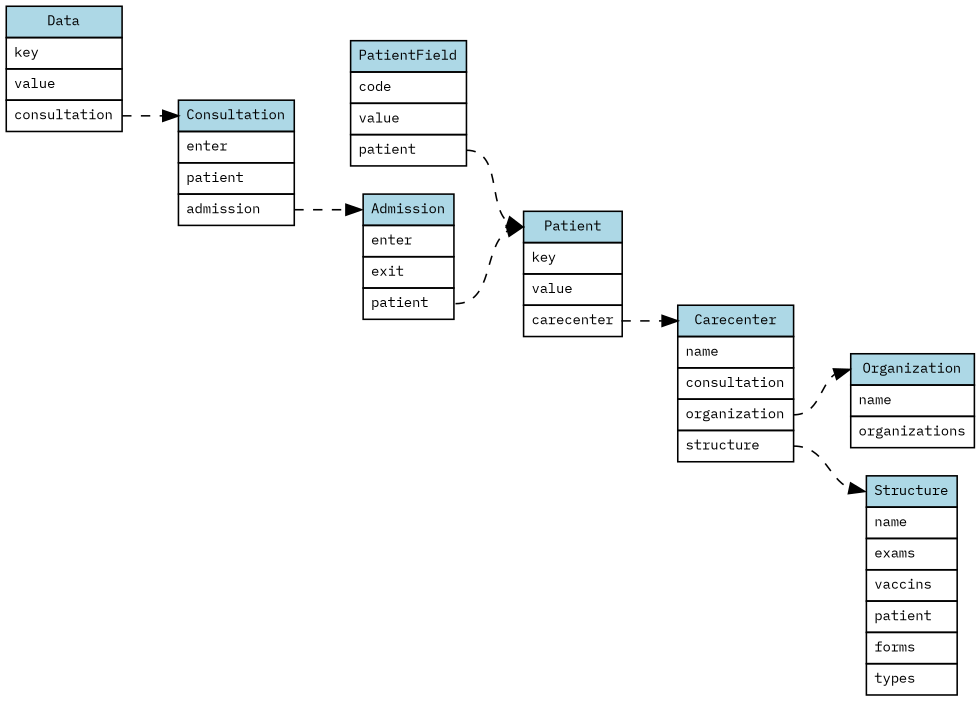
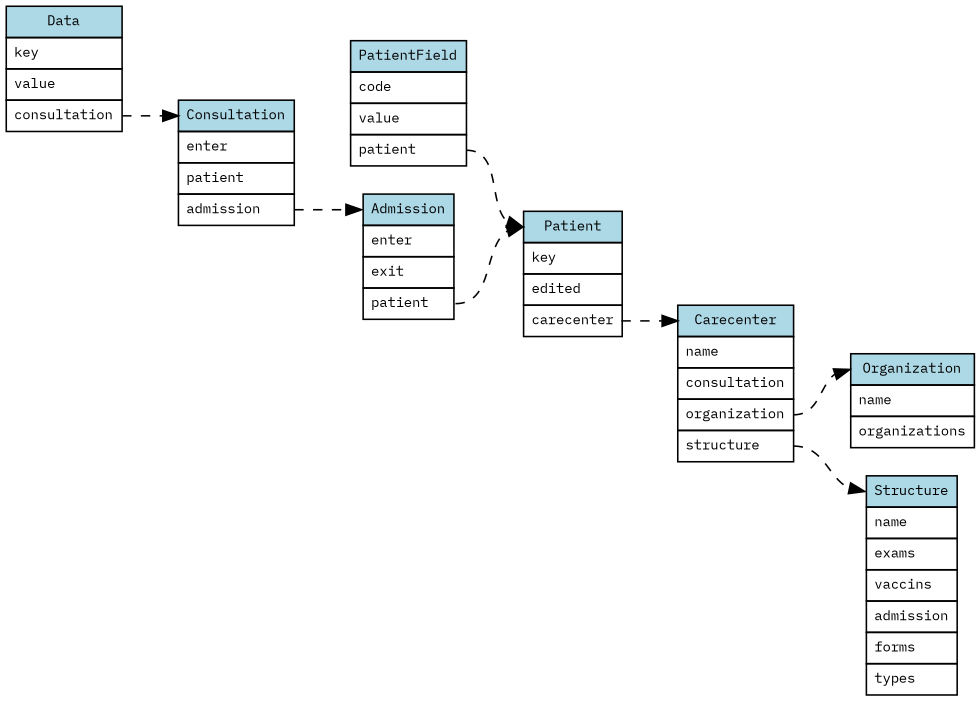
  digraph {
    fontname="IBM Plex Mono"
    rankdir=LR
    splines=true
    node [fontname="IBM Plex Mono" fontsize=9 margin=0 shape=none]
    edge [fontname="IBM Plex Mono" headport=0 style=dashed tailport=patient]
    n1 [label=<         <table border="0" cellborder="1" cellspacing="0" cellpadding="4">         <tr><td port="0" bgcolor="lightblue">Organization</td></tr>         <tr><td align="left">name</td></tr>         <tr><td port="organizations" align="left">organizations</td></tr>         </table>>]
-   n2 [label=<         <table border="0" cellborder="1" cellspacing="0" cellpadding="4">         <tr><td port="0" bgcolor="lightblue">Structure</td></tr>         <tr><td align="left">name</td></tr>         <tr><td align="left">exams</td></tr>         <tr><td align="left">vaccins</td></tr>         <tr><td align="left">patient</td></tr>         <tr><td align="left">forms</td></tr>         <tr><td align="left">types</td></tr>         </table>>]
+   n2 [label=<         <table border="0" cellborder="1" cellspacing="0" cellpadding="4">         <tr><td port="0" bgcolor="lightblue">Structure</td></tr>         <tr><td align="left">name</td></tr>         <tr><td align="left">exams</td></tr>         <tr><td align="left">vaccins</td></tr>         <tr><td align="left">admission</td></tr>         <tr><td align="left">forms</td></tr>         <tr><td align="left">types</td></tr>         </table>>]
    n3 [label=<         <table border="0" cellborder="1" cellspacing="0" cellpadding="4">         <tr><td port="0" bgcolor="lightblue">Carecenter</td></tr>         <tr><td align="left">name</td></tr>         <tr><td align="left">consultation</td></tr>         <tr><td port="organization" align="left">organization</td></tr>         <tr><td port="structure" align="left">structure</td></tr>         </table>>]
-   n4 [label=<         <table border="0" cellborder="1" cellspacing="0" cellpadding="4">         <tr><td port="0" bgcolor="lightblue">Patient</td></tr>         <tr><td align="left">key</td></tr>         <tr><td align="left">value</td></tr>         <tr><td port="carecenter" align="left">carecenter</td></tr>         </table>>]
+   n4 [label=<         <table border="0" cellborder="1" cellspacing="0" cellpadding="4">         <tr><td port="0" bgcolor="lightblue">Patient</td></tr>         <tr><td align="left">key</td></tr>         <tr><td align="left">edited</td></tr>         <tr><td port="carecenter" align="left">carecenter</td></tr>         </table>>]
    n5 [label=<         <table border="0" cellborder="1" cellspacing="0" cellpadding="4">         <tr><td port="0" bgcolor="lightblue">PatientField</td></tr>         <tr><td align="left">code</td></tr>         <tr><td align="left">value</td></tr>         <tr><td port="patient" align="left">patient</td></tr>         </table>>]
    n6 [label=<         <table border="0" cellborder="1" cellspacing="0" cellpadding="4">         <tr><td port="0" bgcolor="lightblue">Admission</td></tr>         <tr><td align="left">enter</td></tr>         <tr><td align="left">exit</td></tr>         <tr><td port="patient" align="left">patient</td></tr>         </table>>]
    n7 [label=<         <table border="0" cellborder="1" cellspacing="0" cellpadding="4">         <tr><td port="0" bgcolor="lightblue">Consultation</td></tr>         <tr><td align="left">enter</td></tr>         <tr><td align="left">patient</td></tr>         <tr><td port="admission" align="left">admission</td></tr>         </table>>]
    n8 [label=<         <table border="0" cellborder="1" cellspacing="0" cellpadding="4">         <tr><td port="0" bgcolor="lightblue">Data</td></tr>         <tr><td align="left">key</td></tr>         <tr><td align="left">value</td></tr>         <tr><td port="consultation" align="left">consultation</td></tr>         </table>>]
    n3 -> n1 [tailport=organization]
    n3 -> n2 [tailport=structure]
    n4 -> n3 [tailport=carecenter]
    n5 -> n4
    n6 -> n4
    n7 -> n6 [tailport=admission]
    n8 -> n7 [tailport=consultation]
  }
